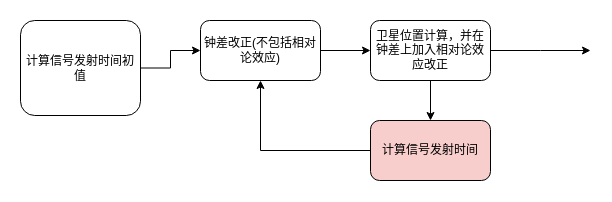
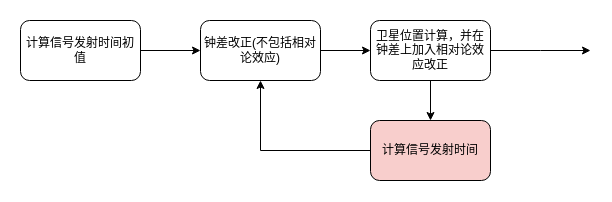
  <mxCell id="0" />
  <mxCell id="1" parent="0" />
  <mxCell id="2" value="" style="edgeStyle=orthogonalEdgeStyle;rounded=0;orthogonalLoop=1;jettySize=auto;html=1;" edge="1" parent="1" source="3" target="5"><mxGeometry relative="1" as="geometry" /></mxCell>
- <mxCell id="3" value="计算信号发射时间初值" style="rounded=1;whiteSpace=wrap;html=1;" vertex="1" parent="1"><mxGeometry x="20" y="20" width="120" height="95" as="geometry" /></mxCell>
+ <mxCell id="3" value="计算信号发射时间初值" style="rounded=1;whiteSpace=wrap;html=1;" vertex="1" parent="1"><mxGeometry x="20" y="20" width="120" height="60" as="geometry" /></mxCell>
  <mxCell id="4" value="" style="edgeStyle=orthogonalEdgeStyle;rounded=0;orthogonalLoop=1;jettySize=auto;html=1;" edge="1" parent="1" source="5" target="8"><mxGeometry relative="1" as="geometry" /></mxCell>
  <mxCell id="5" value="钟差改正(不包括相对论效应)" style="whiteSpace=wrap;html=1;rounded=1;" vertex="1" parent="1"><mxGeometry x="200" y="20" width="120" height="60" as="geometry" /></mxCell>
  <mxCell id="6" value="" style="edgeStyle=orthogonalEdgeStyle;rounded=0;orthogonalLoop=1;jettySize=auto;html=1;" edge="1" parent="1" source="8" target="10"><mxGeometry relative="1" as="geometry" /></mxCell>
  <mxCell id="7" style="edgeStyle=orthogonalEdgeStyle;rounded=0;orthogonalLoop=1;jettySize=auto;html=1;" edge="1" parent="1" source="8"><mxGeometry relative="1" as="geometry"><mxPoint x="590" y="50" as="targetPoint" /></mxGeometry></mxCell>
  <mxCell id="8" value="卫星位置计算，并在钟差上加入相对论效应改正" style="whiteSpace=wrap;html=1;rounded=1;" vertex="1" parent="1"><mxGeometry x="370" y="20" width="120" height="60" as="geometry" /></mxCell>
  <mxCell id="9" style="edgeStyle=orthogonalEdgeStyle;rounded=0;orthogonalLoop=1;jettySize=auto;html=1;entryX=0.5;entryY=1;entryDx=0;entryDy=0;" edge="1" parent="1" source="10" target="5"><mxGeometry relative="1" as="geometry"><mxPoint x="240" y="100" as="targetPoint" /></mxGeometry></mxCell>
  <mxCell id="10" value="计算信号发射时间" style="whiteSpace=wrap;html=1;rounded=1;fillColor=#f8cecc;" vertex="1" parent="1"><mxGeometry x="370" y="120" width="120" height="60" as="geometry" /></mxCell>
